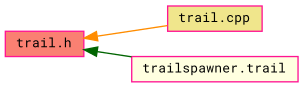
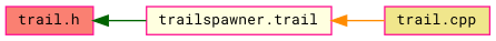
  digraph {
    fontname="Roboto Mono"
    rankdir=LR
    node [color=deeppink fontname="Roboto Mono" fontsize=10 shape=record style=filled]
    edge [dir=back fontname="Roboto Mono" fontsize=10 labelfontname=Helvetica labelfontsize=10 style=solid]
    n1 [fillcolor=salmon fontcolor=black height=0.2 label="trail.h" width=0.4]
    n2 [fillcolor=khaki height=0.2 label="trail.cpp" width=0.4]
    n3 [fillcolor=lightyellow height=0.2 label="trailspawner.trail" width=0.4]
-   n1 -> n2 [color=darkorange]
+   n3 -> n2 [color=darkorange]
    n1 -> n3 [color=darkgreen]
  }
